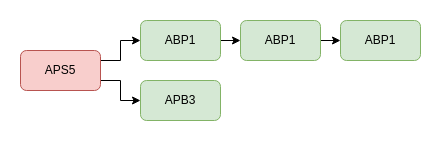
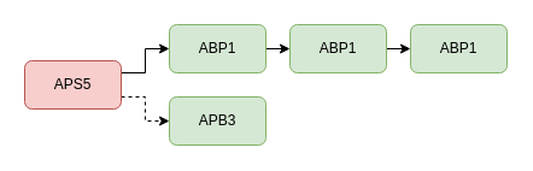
  <mxCell id="0" />
  <mxCell id="1" parent="0" />
  <mxCell id="2" style="edgeStyle=orthogonalEdgeStyle;rounded=0;orthogonalLoop=1;jettySize=auto;html=1;exitX=1;exitY=0.25;exitDx=0;exitDy=0;entryX=0;entryY=0.5;entryDx=0;entryDy=0;" edge="1" parent="1" source="4" target="6"><mxGeometry relative="1" as="geometry" /></mxCell>
- <mxCell id="3" style="edgeStyle=orthogonalEdgeStyle;rounded=0;orthogonalLoop=1;jettySize=auto;html=1;exitX=1;exitY=0.75;exitDx=0;exitDy=0;entryX=0;entryY=0.5;entryDx=0;entryDy=0;" edge="1" parent="1" source="4" target="7"><mxGeometry relative="1" as="geometry" /></mxCell>
+ <mxCell id="3" style="edgeStyle=orthogonalEdgeStyle;rounded=0;orthogonalLoop=1;jettySize=auto;html=1;exitX=1;exitY=0.75;exitDx=0;exitDy=0;entryX=0;entryY=0.5;entryDx=0;entryDy=0;dashed=1;" edge="1" parent="1" source="4" target="7"><mxGeometry relative="1" as="geometry" /></mxCell>
  <mxCell id="4" value="APS5" style="rounded=1;whiteSpace=wrap;html=1;fillColor=#f8cecc;strokeColor=#b85450;" vertex="1" parent="1"><mxGeometry x="20" y="50" width="80" height="40" as="geometry" /></mxCell>
  <mxCell id="5" style="edgeStyle=orthogonalEdgeStyle;rounded=0;orthogonalLoop=1;jettySize=auto;html=1;exitX=1;exitY=0.5;exitDx=0;exitDy=0;entryX=0;entryY=0.5;entryDx=0;entryDy=0;" edge="1" parent="1" source="6" target="9"><mxGeometry relative="1" as="geometry" /></mxCell>
  <mxCell id="6" value="ABP1" style="rounded=1;whiteSpace=wrap;html=1;fillColor=#d5e8d4;strokeColor=#82b366;" vertex="1" parent="1"><mxGeometry x="140" y="20" width="80" height="40" as="geometry" /></mxCell>
  <mxCell id="7" value="APB3" style="rounded=1;whiteSpace=wrap;html=1;fillColor=#d5e8d4;strokeColor=#82b366;" vertex="1" parent="1"><mxGeometry x="140" y="80" width="80" height="40" as="geometry" /></mxCell>
  <mxCell id="8" style="edgeStyle=orthogonalEdgeStyle;rounded=0;orthogonalLoop=1;jettySize=auto;html=1;exitX=1;exitY=0.5;exitDx=0;exitDy=0;entryX=0;entryY=0.5;entryDx=0;entryDy=0;" edge="1" parent="1" source="9" target="10"><mxGeometry relative="1" as="geometry" /></mxCell>
  <mxCell id="9" value="ABP1" style="rounded=1;whiteSpace=wrap;html=1;fillColor=#d5e8d4;strokeColor=#82b366;" vertex="1" parent="1"><mxGeometry x="240" y="20" width="80" height="40" as="geometry" /></mxCell>
  <mxCell id="10" value="ABP1" style="rounded=1;whiteSpace=wrap;html=1;fillColor=#d5e8d4;strokeColor=#82b366;" vertex="1" parent="1"><mxGeometry x="340" y="20" width="80" height="40" as="geometry" /></mxCell>
